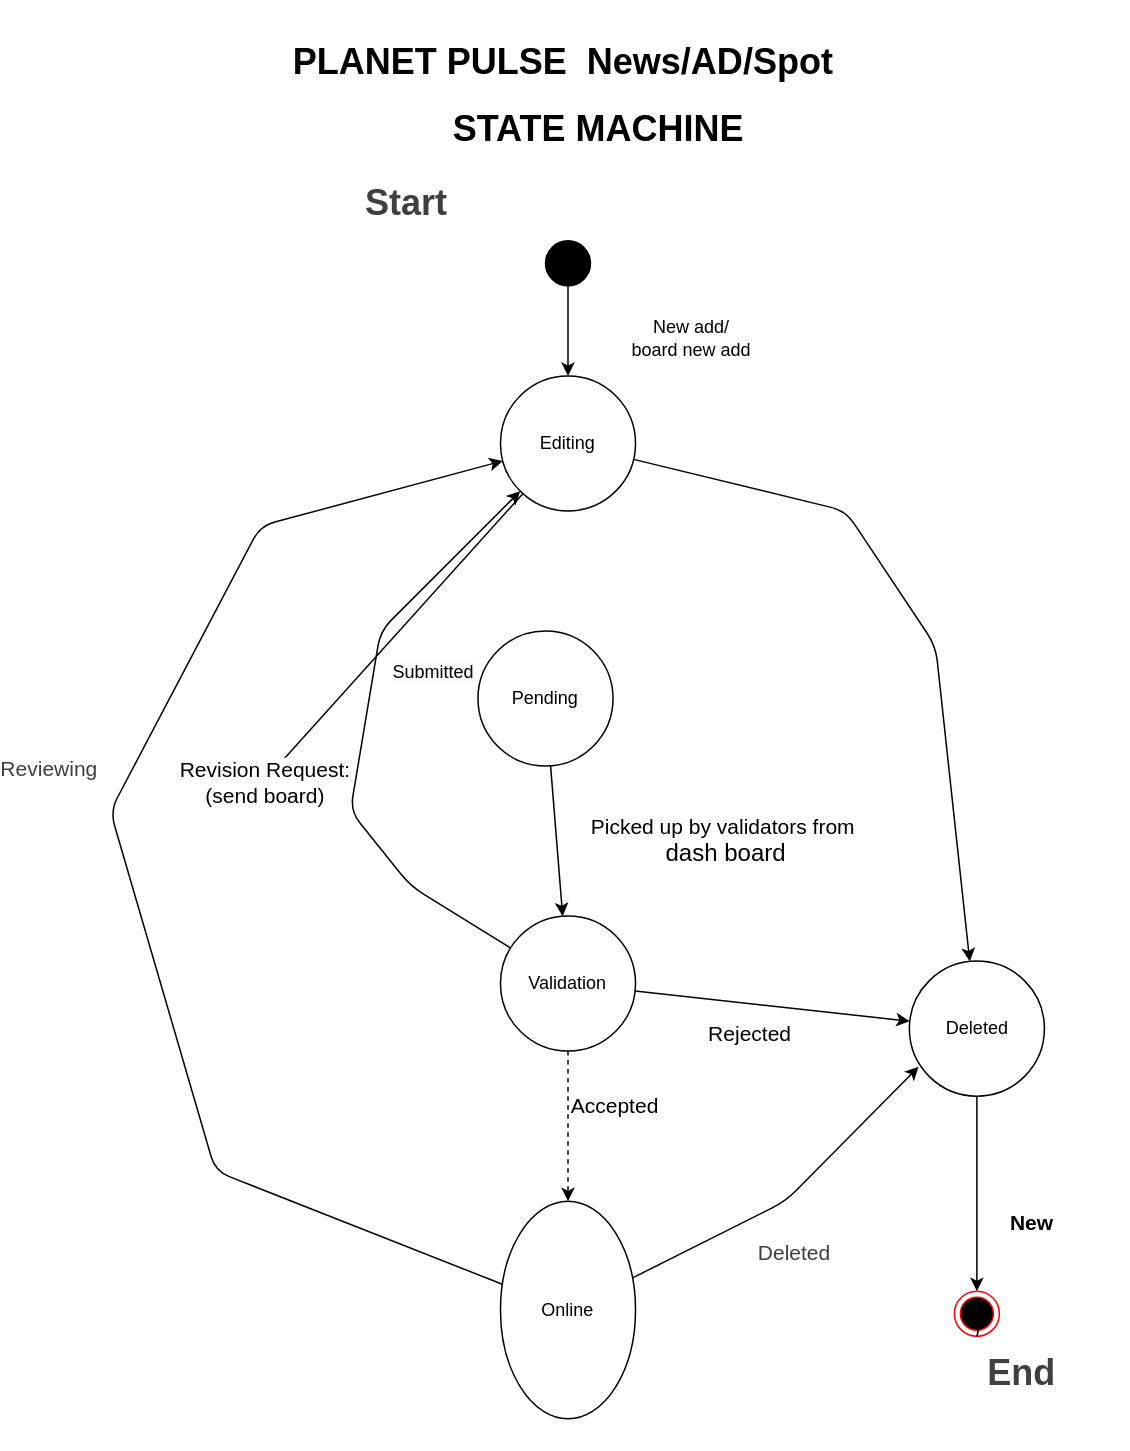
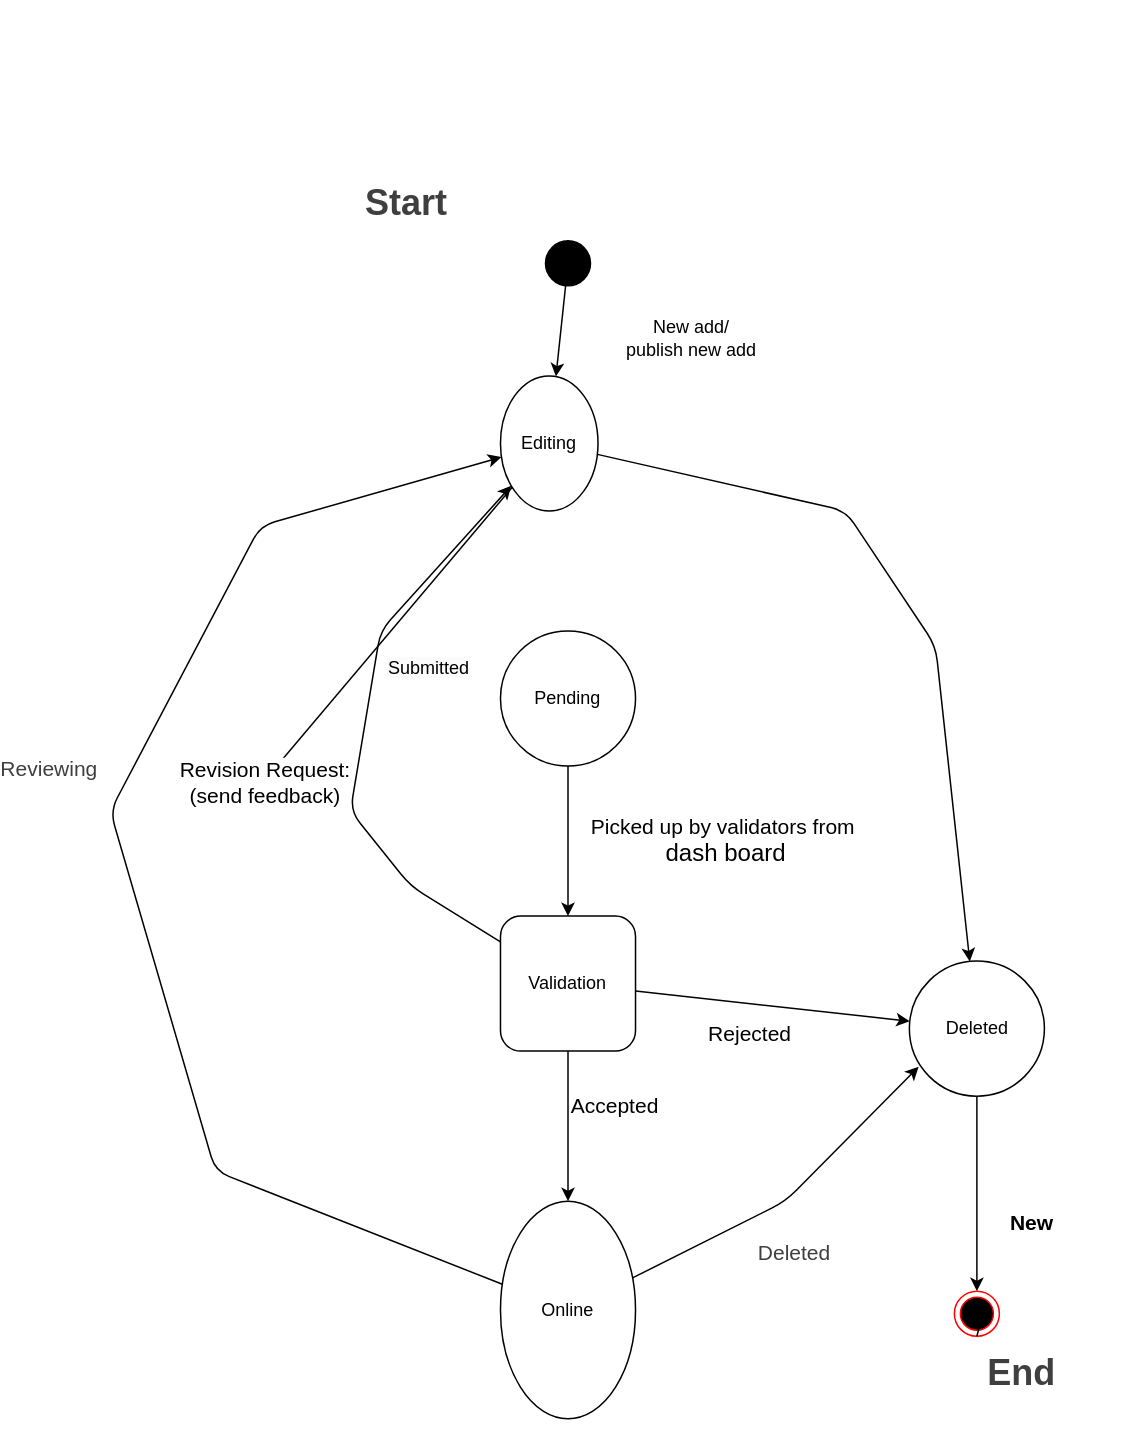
  <mxCell id="0" />
  <mxCell id="1" parent="0" />
  <mxCell id="2" value="" style="edgeStyle=none;html=1;" parent="1" source="3" target="6" edge="1"><mxGeometry relative="1" as="geometry"><mxPoint x="325" y="240" as="targetPoint" /></mxGeometry></mxCell>
  <mxCell id="3" value="" style="ellipse;fillColor=strokeColor;html=1;" parent="1" vertex="1"><mxGeometry x="310" y="160" width="30" height="30" as="geometry" /></mxCell>
  <mxCell id="4" value="&lt;span style=&quot;font-size: 12px; text-wrap: wrap; background-color: rgb(251, 251, 251);&quot;&gt;Submitted&lt;/span&gt;" style="edgeStyle=none;html=1;" parent="1" source="6" target="30" edge="1"><mxGeometry y="35" relative="1" as="geometry"><mxPoint as="offset" /></mxGeometry></mxCell>
  <mxCell id="5" style="edgeStyle=none;html=1;" edge="1" parent="1" source="6" target="22"><mxGeometry relative="1" as="geometry"><Array as="points"><mxPoint x="510" y="340" /><mxPoint x="570" y="430" /></Array></mxGeometry></mxCell>
- <mxCell id="6" value="Editing" style="ellipse;whiteSpace=wrap;html=1;aspect=fixed;" parent="1" vertex="1"><mxGeometry x="280" y="250" width="90" height="90" as="geometry" /></mxCell>
+ <mxCell id="6" value="Editing" style="ellipse;whiteSpace=wrap;html=1;aspect=fixed;" parent="1" vertex="1"><mxGeometry x="280" y="250" width="65" height="90" as="geometry" /></mxCell>
  <mxCell id="7" value="&lt;b style=&quot;scrollbar-color: light-dark(#e2e2e2, #4b4b4b)&lt;br/&gt;&#09;&#09;&#09;&#09;&#09;light-dark(#fbfbfb, var(--dark-panel-color)); font-size: 24px; color: rgb(63, 63, 63);&quot;&gt;Start&lt;/b&gt;" style="text;html=1;align=center;verticalAlign=middle;whiteSpace=wrap;rounded=0;" parent="1" vertex="1"><mxGeometry x="185" y="120" width="65" height="30" as="geometry" /></mxCell>
- <mxCell id="8" value="New add/&lt;div&gt;board new add&lt;/div&gt;" style="text;html=1;align=center;verticalAlign=middle;whiteSpace=wrap;rounded=0;" parent="1" vertex="1"><mxGeometry x="340" y="210" width="135" height="30" as="geometry" /></mxCell>
+ <mxCell id="8" value="New add/&lt;div&gt;publish new add&lt;/div&gt;" style="text;html=1;align=center;verticalAlign=middle;whiteSpace=wrap;rounded=0;" parent="1" vertex="1"><mxGeometry x="340" y="210" width="135" height="30" as="geometry" /></mxCell>
  <mxCell id="9" value="" style="edgeStyle=none;html=1;" parent="1" source="10" target="17" edge="1"><mxGeometry relative="1" as="geometry" /></mxCell>
- <mxCell id="10" value="Pending" style="ellipse;whiteSpace=wrap;html=1;aspect=fixed;" parent="1" vertex="1"><mxGeometry x="265" y="420" width="90" height="90" as="geometry" /></mxCell>
- <mxCell id="11" value="&lt;h1 style=&quot;margin-top: 0px;&quot;&gt;PLANET PULSE&amp;nbsp; News/AD/Spot&amp;nbsp;&lt;/h1&gt;&lt;h1 style=&quot;margin-top: 0px;&quot;&gt;&lt;span style=&quot;white-space: pre;&quot;&gt;&#09;&lt;/span&gt;&lt;span style=&quot;white-space: pre;&quot;&gt;&#09;&lt;/span&gt;STATE MACHINE&lt;/h1&gt;" style="text;html=1;whiteSpace=wrap;overflow=hidden;rounded=0;" parent="1" vertex="1"><mxGeometry x="140" y="20" width="430" height="80" as="geometry" /></mxCell>
- <mxCell id="12" value="" style="edgeStyle=none;html=1;dashed=1;" parent="1" source="17" target="20" edge="1"><mxGeometry relative="1" as="geometry" /></mxCell>
+ <mxCell id="10" value="Pending" style="ellipse;whiteSpace=wrap;html=1;aspect=fixed;" parent="1" vertex="1"><mxGeometry x="280" y="420" width="90" height="90" as="geometry" /></mxCell>
+ <mxCell id="12" value="" style="edgeStyle=none;html=1;" parent="1" source="17" target="20" edge="1"><mxGeometry relative="1" as="geometry" /></mxCell>
  <mxCell id="13" value="&lt;font style=&quot;font-size: 14px;&quot;&gt;Accepted&lt;/font&gt;" style="edgeLabel;html=1;align=center;verticalAlign=middle;resizable=0;points=[];" parent="12" vertex="1" connectable="0"><mxGeometry x="-0.272" y="4" relative="1" as="geometry"><mxPoint x="26" as="offset" /></mxGeometry></mxCell>
  <mxCell id="14" style="edgeStyle=none;html=1;" parent="1" source="17" target="6" edge="1"><mxGeometry relative="1" as="geometry"><Array as="points"><mxPoint x="220" y="590" /><mxPoint x="180" y="540" /><mxPoint x="200" y="420" /></Array></mxGeometry></mxCell>
  <mxCell id="15" style="edgeStyle=none;html=1;" edge="1" parent="1" source="17" target="22"><mxGeometry relative="1" as="geometry" /></mxCell>
  <mxCell id="16" value="&lt;font style=&quot;font-size: 14px;&quot;&gt;Rejected&lt;/font&gt;" style="edgeLabel;html=1;align=center;verticalAlign=middle;resizable=0;points=[];" vertex="1" connectable="0" parent="15"><mxGeometry x="-0.173" y="-2" relative="1" as="geometry"><mxPoint y="18" as="offset" /></mxGeometry></mxCell>
- <mxCell id="17" value="Validation" style="ellipse;whiteSpace=wrap;html=1;aspect=fixed;" parent="1" vertex="1"><mxGeometry x="280" y="610" width="90" height="90" as="geometry" /></mxCell>
+ <mxCell id="17" value="Validation" style="whiteSpace=wrap;html=1;aspect=fixed;rounded=1;" parent="1" vertex="1"><mxGeometry x="280" y="610" width="90" height="90" as="geometry" /></mxCell>
  <mxCell id="18" style="edgeStyle=none;html=1;" parent="1" source="20" target="6" edge="1"><mxGeometry relative="1" as="geometry"><mxPoint x="150" y="610" as="targetPoint" /><Array as="points"><mxPoint x="90" y="780" /><mxPoint x="20" y="540" /><mxPoint x="120" y="350" /></Array></mxGeometry></mxCell>
  <mxCell id="19" value="&lt;span style=&quot;color: rgb(63, 63, 63); font-size: 14px;&quot;&gt;Reviewing&lt;/span&gt;" style="edgeLabel;html=1;align=center;verticalAlign=middle;resizable=0;points=[];" parent="18" vertex="1" connectable="0"><mxGeometry x="0.275" y="2" relative="1" as="geometry"><mxPoint x="-76" y="42" as="offset" /></mxGeometry></mxCell>
  <mxCell id="20" value="Online" style="ellipse;whiteSpace=wrap;html=1;aspect=fixed;" parent="1" vertex="1"><mxGeometry x="280" y="800" width="90" height="145" as="geometry" /></mxCell>
  <mxCell id="21" style="edgeStyle=none;html=1;entryX=0.5;entryY=0;entryDx=0;entryDy=0;" parent="1" source="22" target="24" edge="1"><mxGeometry relative="1" as="geometry" /></mxCell>
  <mxCell id="22" value="Deleted" style="ellipse;whiteSpace=wrap;html=1;aspect=fixed;" parent="1" vertex="1"><mxGeometry x="552.5" y="640" width="90" height="90" as="geometry" /></mxCell>
  <mxCell id="23" style="edgeStyle=none;html=1;entryX=0.069;entryY=0.782;entryDx=0;entryDy=0;entryPerimeter=0;" parent="1" source="20" target="22" edge="1"><mxGeometry relative="1" as="geometry"><Array as="points"><mxPoint x="470" y="800" /></Array></mxGeometry></mxCell>
  <mxCell id="24" value="" style="ellipse;html=1;shape=endState;fillColor=#000000;strokeColor=#ff0000;" parent="1" vertex="1"><mxGeometry x="582.5" y="860" width="30" height="30" as="geometry" /></mxCell>
  <mxCell id="25" style="edgeStyle=none;html=1;exitX=0.5;exitY=1;exitDx=0;exitDy=0;entryX=0.75;entryY=0.512;entryDx=0;entryDy=0;entryPerimeter=0;" parent="1" source="24" target="24" edge="1"><mxGeometry relative="1" as="geometry"><Array as="points"><mxPoint x="600" y="880" /></Array></mxGeometry></mxCell>
  <mxCell id="26" value="&lt;div style=&quot;text-align: center;&quot;&gt;&lt;span style=&quot;text-wrap: nowrap; background-color: rgb(255, 255, 255);&quot;&gt;&lt;font style=&quot;font-size: 14px;&quot;&gt;&lt;b&gt;New&lt;/b&gt;&lt;/font&gt;&lt;/span&gt;&lt;/div&gt;" style="text;whiteSpace=wrap;html=1;" parent="1" vertex="1"><mxGeometry x="617.5" y="800" width="60" height="30" as="geometry" /></mxCell>
  <mxCell id="27" value="&lt;font style=&quot;scrollbar-color: light-dark(#e2e2e2, #4b4b4b)&lt;br/&gt;&#09;&#09;&#09;&#09;&#09;light-dark(#fbfbfb, var(--dark-panel-color)); font-size: 14px;&quot;&gt;Picked up by validators from&amp;nbsp;&lt;/font&gt;&lt;div style=&quot;scrollbar-color: light-dark(#e2e2e2, #4b4b4b)&lt;br/&gt;&#09;&#09;&#09;&#09;&#09;light-dark(#fbfbfb, var(--dark-panel-color));&quot;&gt;&lt;font style=&quot;scrollbar-color: light-dark(#e2e2e2, #4b4b4b)&lt;br/&gt;&#09;&#09;&#09;&#09;&#09;light-dark(#fbfbfb, var(--dark-panel-color));&quot; size=&quot;3&quot;&gt;dash board&lt;/font&gt;&lt;/div&gt;" style="text;html=1;align=center;verticalAlign=middle;resizable=0;points=[];autosize=1;strokeColor=none;fillColor=none;" parent="1" vertex="1"><mxGeometry x="330" y="535" width="200" height="50" as="geometry" /></mxCell>
  <mxCell id="28" value="&lt;span style=&quot;color: rgb(63, 63, 63); font-family: Helvetica; font-size: 14px; font-style: normal; font-variant-ligatures: normal; font-variant-caps: normal; font-weight: 400; letter-spacing: normal; orphans: 2; text-align: center; text-indent: 0px; text-transform: none; widows: 2; word-spacing: 0px; -webkit-text-stroke-width: 0px; white-space: nowrap; background-color: rgb(255, 255, 255); text-decoration-thickness: initial; text-decoration-style: initial; text-decoration-color: initial; float: none; display: inline !important;&quot;&gt;Deleted&lt;/span&gt;" style="text;whiteSpace=wrap;html=1;" parent="1" vertex="1"><mxGeometry x="450" y="820" width="70" height="40" as="geometry" /></mxCell>
  <mxCell id="29" value="&lt;b style=&quot;scrollbar-color: light-dark(#e2e2e2, #4b4b4b)&lt;br/&gt;&#09;&#09;&#09;&#09;&#09;light-dark(#fbfbfb, var(--dark-panel-color)); font-size: 24px; color: rgb(63, 63, 63);&quot;&gt;End&lt;/b&gt;" style="text;html=1;align=center;verticalAlign=middle;whiteSpace=wrap;rounded=0;" parent="1" vertex="1"><mxGeometry x="595" y="900" width="65" height="30" as="geometry" /></mxCell>
- <mxCell id="30" value="&lt;span style=&quot;font-size: 14px;&quot;&gt;Revision Request:&lt;br&gt;(send board)&lt;/span&gt;" style="edgeLabel;html=1;align=center;verticalAlign=middle;resizable=0;points=[];" parent="1" vertex="1" connectable="0"><mxGeometry x="122.498" y="520.004" as="geometry" /></mxCell>
+ <mxCell id="30" value="&lt;span style=&quot;font-size: 14px;&quot;&gt;Revision Request:&lt;br&gt;(send feedback)&lt;/span&gt;" style="edgeLabel;html=1;align=center;verticalAlign=middle;resizable=0;points=[];" parent="1" vertex="1" connectable="0"><mxGeometry x="122.498" y="520.004" as="geometry" /></mxCell>
